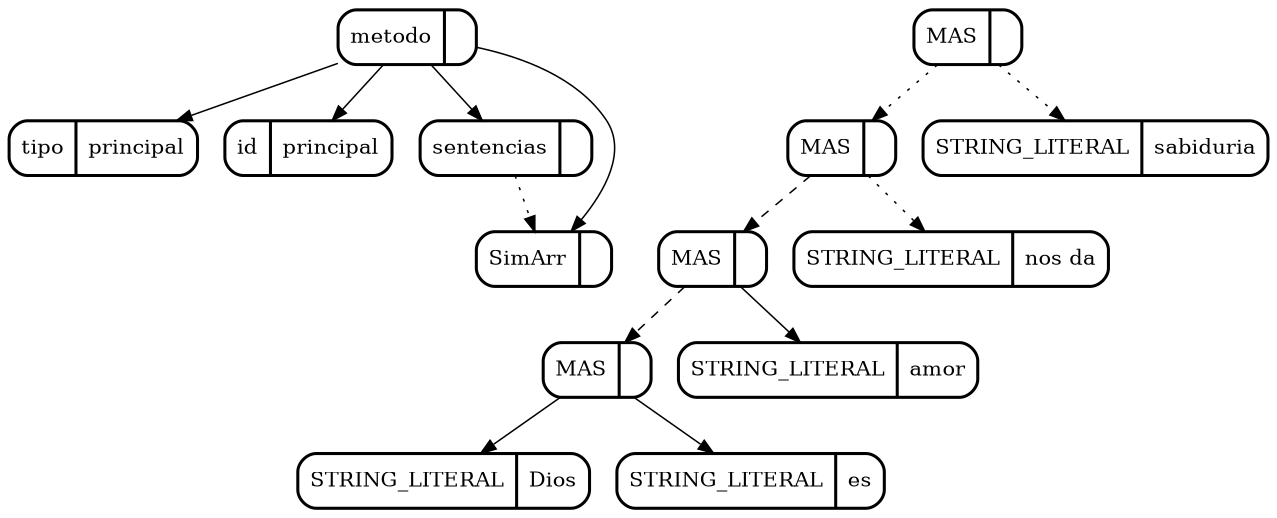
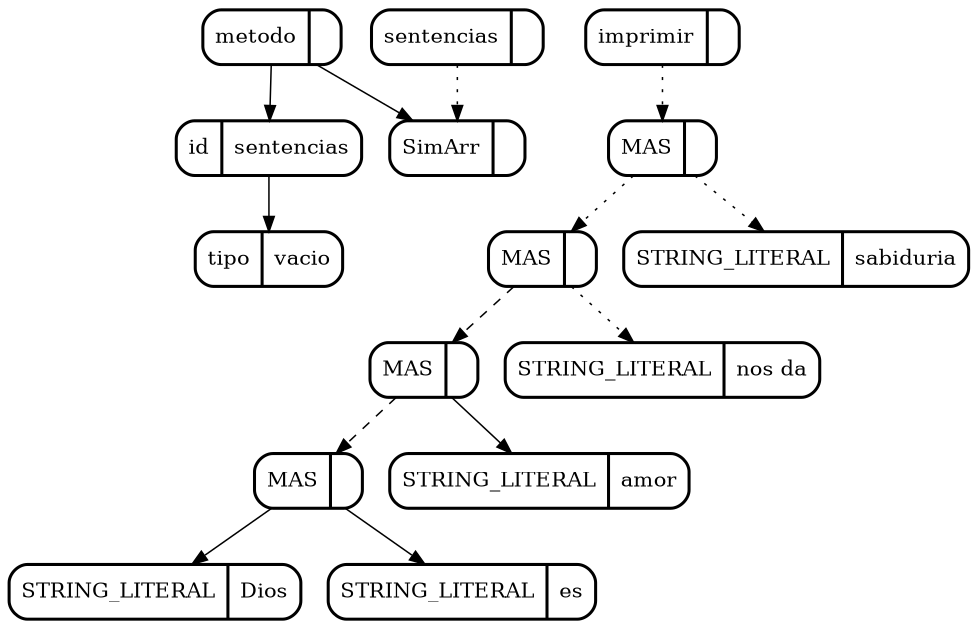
  digraph {
    node [shape=Mrecord style=bold]
    edge [style=solid]
    n1 [label="metodo | "]
-   n2 [label="tipo | principal"]
-   n3 [label="id | principal"]
+   n2 [label="tipo | vacio"]
+   n3 [label="id | sentencias"]
    n4 [label="sentencias | "]
    n5 [label="SimArr | "]
+   n6 [label="imprimir | "]
    n7 [label="MAS | "]
    n8 [label="MAS | "]
    n9 [label="STRING_LITERAL |  sabiduria"]
    n10 [label="MAS | "]
    n11 [label="STRING_LITERAL |  nos da"]
    n12 [label="MAS | "]
    n13 [label="STRING_LITERAL | amor"]
    n14 [label="STRING_LITERAL | Dios "]
    n15 [label="STRING_LITERAL | es "]
-   n1 -> n2
+   n3 -> n2
    n1 -> n3
-   n1 -> n4
    n1 -> n5
    n4 -> n5 [style=dotted]
+   n6 -> n7 [style=dotted]
    n7 -> n8 [style=dotted]
    n7 -> n9 [style=dotted]
    n8 -> n10 [style=dashed]
    n8 -> n11 [style=dotted]
    n10 -> n12 [style=dashed]
    n10 -> n13
    n12 -> n14
    n12 -> n15
  }
